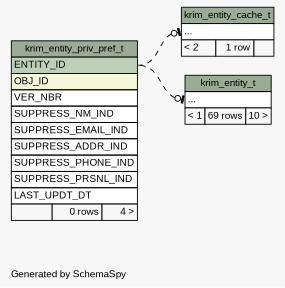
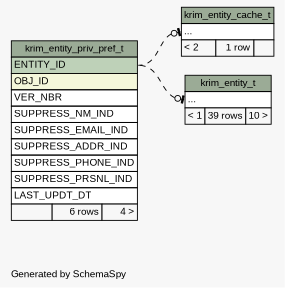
  digraph {
    bgcolor="#f7f7f7"
    fontname="Liberation Sans"
    fontsize=11
    label="\nGenerated by SchemaSpy"
    labeljust=l
    nodesep=0.18
    rankdir=RL
    ranksep=0.46
    node [fontname="Liberation Sans" fontsize=11 shape=plaintext]
    edge [arrowhead=none arrowsize=0.8 arrowtail=teeodot dir=back fontname="Liberation Sans" headport="ENTITY_ID:e" style=dashed tailport="elipses:w"]
-   n1 [label=<     <TABLE BORDER="0" CELLBORDER="1" CELLSPACING="0" BGCOLOR="#ffffff">       <TR><TD COLSPAN="3" BGCOLOR="#9bab96" ALIGN="CENTER">krim_entity_priv_pref_t</TD></TR>       <TR><TD PORT="ENTITY_ID" COLSPAN="3" BGCOLOR="#bed1b8" ALIGN="LEFT">ENTITY_ID</TD></TR>       <TR><TD PORT="OBJ_ID" COLSPAN="3" BGCOLOR="#f4f7da" ALIGN="LEFT">OBJ_ID</TD></TR>       <TR><TD PORT="VER_NBR" COLSPAN="3" ALIGN="LEFT">VER_NBR</TD></TR>       <TR><TD PORT="SUPPRESS_NM_IND" COLSPAN="3" ALIGN="LEFT">SUPPRESS_NM_IND</TD></TR>       <TR><TD PORT="SUPPRESS_EMAIL_IND" COLSPAN="3" ALIGN="LEFT">SUPPRESS_EMAIL_IND</TD></TR>       <TR><TD PORT="SUPPRESS_ADDR_IND" COLSPAN="3" ALIGN="LEFT">SUPPRESS_ADDR_IND</TD></TR>       <TR><TD PORT="SUPPRESS_PHONE_IND" COLSPAN="3" ALIGN="LEFT">SUPPRESS_PHONE_IND</TD></TR>       <TR><TD PORT="SUPPRESS_PRSNL_IND" COLSPAN="3" ALIGN="LEFT">SUPPRESS_PRSNL_IND</TD></TR>       <TR><TD PORT="LAST_UPDT_DT" COLSPAN="3" ALIGN="LEFT">LAST_UPDT_DT</TD></TR>       <TR><TD ALIGN="LEFT" BGCOLOR="#f7f7f7">  </TD><TD ALIGN="RIGHT" BGCOLOR="#f7f7f7">0 rows</TD><TD ALIGN="RIGHT" BGCOLOR="#f7f7f7">4 &gt;</TD></TR>     </TABLE>>]
+   n1 [label=<     <TABLE BORDER="0" CELLBORDER="1" CELLSPACING="0" BGCOLOR="#ffffff">       <TR><TD COLSPAN="3" BGCOLOR="#9bab96" ALIGN="CENTER">krim_entity_priv_pref_t</TD></TR>       <TR><TD PORT="ENTITY_ID" COLSPAN="3" BGCOLOR="#bed1b8" ALIGN="LEFT">ENTITY_ID</TD></TR>       <TR><TD PORT="OBJ_ID" COLSPAN="3" BGCOLOR="#f4f7da" ALIGN="LEFT">OBJ_ID</TD></TR>       <TR><TD PORT="VER_NBR" COLSPAN="3" ALIGN="LEFT">VER_NBR</TD></TR>       <TR><TD PORT="SUPPRESS_NM_IND" COLSPAN="3" ALIGN="LEFT">SUPPRESS_NM_IND</TD></TR>       <TR><TD PORT="SUPPRESS_EMAIL_IND" COLSPAN="3" ALIGN="LEFT">SUPPRESS_EMAIL_IND</TD></TR>       <TR><TD PORT="SUPPRESS_ADDR_IND" COLSPAN="3" ALIGN="LEFT">SUPPRESS_ADDR_IND</TD></TR>       <TR><TD PORT="SUPPRESS_PHONE_IND" COLSPAN="3" ALIGN="LEFT">SUPPRESS_PHONE_IND</TD></TR>       <TR><TD PORT="SUPPRESS_PRSNL_IND" COLSPAN="3" ALIGN="LEFT">SUPPRESS_PRSNL_IND</TD></TR>       <TR><TD PORT="LAST_UPDT_DT" COLSPAN="3" ALIGN="LEFT">LAST_UPDT_DT</TD></TR>       <TR><TD ALIGN="LEFT" BGCOLOR="#f7f7f7">  </TD><TD ALIGN="RIGHT" BGCOLOR="#f7f7f7">6 rows</TD><TD ALIGN="RIGHT" BGCOLOR="#f7f7f7">4 &gt;</TD></TR>     </TABLE>>]
    n2 [label=<     <TABLE BORDER="0" CELLBORDER="1" CELLSPACING="0" BGCOLOR="#ffffff">       <TR><TD COLSPAN="3" BGCOLOR="#9bab96" ALIGN="CENTER">krim_entity_cache_t</TD></TR>       <TR><TD PORT="elipses" COLSPAN="3" ALIGN="LEFT">...</TD></TR>       <TR><TD ALIGN="LEFT" BGCOLOR="#f7f7f7">&lt; 2</TD><TD ALIGN="RIGHT" BGCOLOR="#f7f7f7">1 row</TD><TD ALIGN="RIGHT" BGCOLOR="#f7f7f7">  </TD></TR>     </TABLE>>]
-   n3 [label=<     <TABLE BORDER="0" CELLBORDER="1" CELLSPACING="0" BGCOLOR="#ffffff">       <TR><TD COLSPAN="3" BGCOLOR="#9bab96" ALIGN="CENTER">krim_entity_t</TD></TR>       <TR><TD PORT="elipses" COLSPAN="3" ALIGN="LEFT">...</TD></TR>       <TR><TD ALIGN="LEFT" BGCOLOR="#f7f7f7">&lt; 1</TD><TD ALIGN="RIGHT" BGCOLOR="#f7f7f7">69 rows</TD><TD ALIGN="RIGHT" BGCOLOR="#f7f7f7">10 &gt;</TD></TR>     </TABLE>>]
+   n3 [label=<     <TABLE BORDER="0" CELLBORDER="1" CELLSPACING="0" BGCOLOR="#ffffff">       <TR><TD COLSPAN="3" BGCOLOR="#9bab96" ALIGN="CENTER">krim_entity_t</TD></TR>       <TR><TD PORT="elipses" COLSPAN="3" ALIGN="LEFT">...</TD></TR>       <TR><TD ALIGN="LEFT" BGCOLOR="#f7f7f7">&lt; 1</TD><TD ALIGN="RIGHT" BGCOLOR="#f7f7f7">39 rows</TD><TD ALIGN="RIGHT" BGCOLOR="#f7f7f7">10 &gt;</TD></TR>     </TABLE>>]
    n2 -> n1
    n3 -> n1
  }
